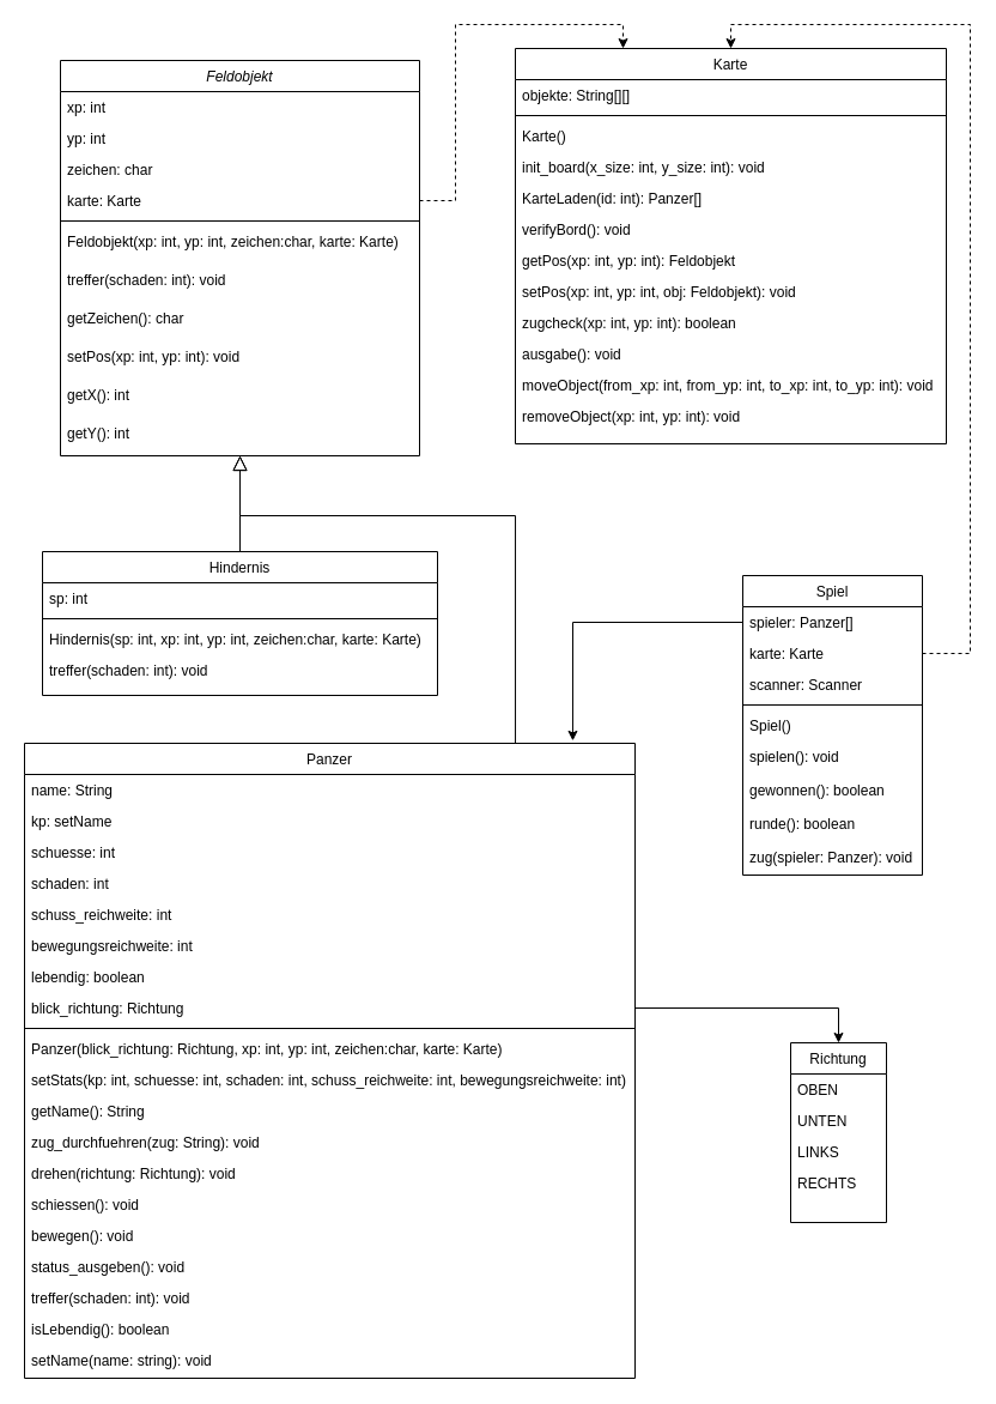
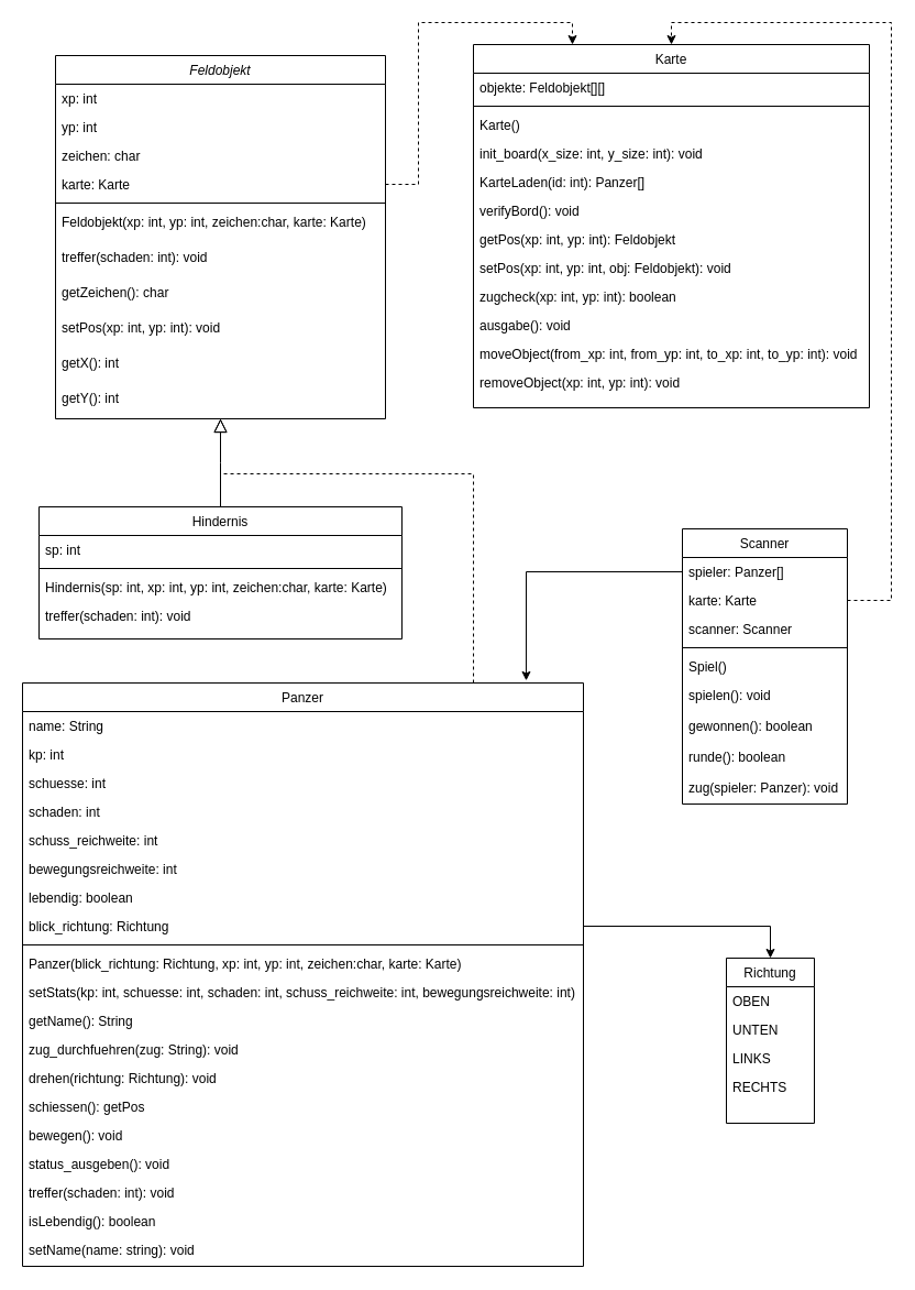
  <mxCell id="0" />
  <mxCell id="1" parent="0" />
  <mxCell id="2" value="Feldobjekt" style="swimlane;fontStyle=2;align=center;verticalAlign=top;childLayout=stackLayout;horizontal=1;startSize=26;horizontalStack=0;resizeParent=1;resizeLast=0;collapsible=1;marginBottom=0;rounded=0;shadow=0;strokeWidth=1;" parent="1" vertex="1"><mxGeometry x="50" y="50" width="300" height="330" as="geometry"><mxRectangle x="230" y="140" width="160" height="26" as="alternateBounds" /></mxGeometry></mxCell>
  <mxCell id="3" value="xp: int" style="text;align=left;verticalAlign=top;spacingLeft=4;spacingRight=4;overflow=hidden;rotatable=0;points=[[0,0.5],[1,0.5]];portConstraint=eastwest;" parent="2" vertex="1"><mxGeometry y="26" width="300" height="26" as="geometry" /></mxCell>
  <mxCell id="4" value="yp: int" style="text;align=left;verticalAlign=top;spacingLeft=4;spacingRight=4;overflow=hidden;rotatable=0;points=[[0,0.5],[1,0.5]];portConstraint=eastwest;rounded=0;shadow=0;html=0;" parent="2" vertex="1"><mxGeometry y="52" width="300" height="26" as="geometry" /></mxCell>
  <mxCell id="5" value="zeichen: char" style="text;align=left;verticalAlign=top;spacingLeft=4;spacingRight=4;overflow=hidden;rotatable=0;points=[[0,0.5],[1,0.5]];portConstraint=eastwest;rounded=0;shadow=0;html=0;" parent="2" vertex="1"><mxGeometry y="78" width="300" height="26" as="geometry" /></mxCell>
  <mxCell id="6" value="karte: Karte" style="text;align=left;verticalAlign=top;spacingLeft=4;spacingRight=4;overflow=hidden;rotatable=0;points=[[0,0.5],[1,0.5]];portConstraint=eastwest;rounded=0;shadow=0;html=0;" vertex="1" parent="2"><mxGeometry y="104" width="300" height="26" as="geometry" /></mxCell>
  <mxCell id="7" value="" style="line;html=1;strokeWidth=1;align=left;verticalAlign=middle;spacingTop=-1;spacingLeft=3;spacingRight=3;rotatable=0;labelPosition=right;points=[];portConstraint=eastwest;" parent="2" vertex="1"><mxGeometry y="130" width="300" height="8" as="geometry" /></mxCell>
  <mxCell id="8" value="Feldobjekt(xp: int, yp: int, zeichen:char, karte: Karte)" style="text;align=left;verticalAlign=top;spacingLeft=4;spacingRight=4;overflow=hidden;rotatable=0;points=[[0,0.5],[1,0.5]];portConstraint=eastwest;" parent="2" vertex="1"><mxGeometry y="138" width="300" height="32" as="geometry" /></mxCell>
  <mxCell id="9" value="treffer(schaden: int): void" style="text;align=left;verticalAlign=top;spacingLeft=4;spacingRight=4;overflow=hidden;rotatable=0;points=[[0,0.5],[1,0.5]];portConstraint=eastwest;" vertex="1" parent="2"><mxGeometry y="170" width="300" height="32" as="geometry" /></mxCell>
  <mxCell id="10" value="getZeichen(): char" style="text;align=left;verticalAlign=top;spacingLeft=4;spacingRight=4;overflow=hidden;rotatable=0;points=[[0,0.5],[1,0.5]];portConstraint=eastwest;" vertex="1" parent="2"><mxGeometry y="202" width="300" height="32" as="geometry" /></mxCell>
  <mxCell id="11" value="setPos(xp: int, yp: int): void" style="text;align=left;verticalAlign=top;spacingLeft=4;spacingRight=4;overflow=hidden;rotatable=0;points=[[0,0.5],[1,0.5]];portConstraint=eastwest;" vertex="1" parent="2"><mxGeometry y="234" width="300" height="32" as="geometry" /></mxCell>
  <mxCell id="12" value="getX(): int" style="text;align=left;verticalAlign=top;spacingLeft=4;spacingRight=4;overflow=hidden;rotatable=0;points=[[0,0.5],[1,0.5]];portConstraint=eastwest;" vertex="1" parent="2"><mxGeometry y="266" width="300" height="32" as="geometry" /></mxCell>
  <mxCell id="13" value="getY(): int" style="text;align=left;verticalAlign=top;spacingLeft=4;spacingRight=4;overflow=hidden;rotatable=0;points=[[0,0.5],[1,0.5]];portConstraint=eastwest;" vertex="1" parent="2"><mxGeometry y="298" width="300" height="32" as="geometry" /></mxCell>
  <mxCell id="14" value="Hindernis" style="swimlane;fontStyle=0;align=center;verticalAlign=top;childLayout=stackLayout;horizontal=1;startSize=26;horizontalStack=0;resizeParent=1;resizeLast=0;collapsible=1;marginBottom=0;rounded=0;shadow=0;strokeWidth=1;" parent="1" vertex="1"><mxGeometry x="35" y="460" width="330" height="120" as="geometry"><mxRectangle x="130" y="380" width="160" height="26" as="alternateBounds" /></mxGeometry></mxCell>
  <mxCell id="15" value="sp: int" style="text;align=left;verticalAlign=top;spacingLeft=4;spacingRight=4;overflow=hidden;rotatable=0;points=[[0,0.5],[1,0.5]];portConstraint=eastwest;" parent="14" vertex="1"><mxGeometry y="26" width="330" height="26" as="geometry" /></mxCell>
  <mxCell id="16" value="" style="line;html=1;strokeWidth=1;align=left;verticalAlign=middle;spacingTop=-1;spacingLeft=3;spacingRight=3;rotatable=0;labelPosition=right;points=[];portConstraint=eastwest;" parent="14" vertex="1"><mxGeometry y="52" width="330" height="8" as="geometry" /></mxCell>
  <mxCell id="17" value="Hindernis(sp: int, xp: int, yp: int, zeichen:char, karte: Karte)" style="text;align=left;verticalAlign=top;spacingLeft=4;spacingRight=4;overflow=hidden;rotatable=0;points=[[0,0.5],[1,0.5]];portConstraint=eastwest;" parent="14" vertex="1"><mxGeometry y="60" width="330" height="26" as="geometry" /></mxCell>
  <mxCell id="18" value="treffer(schaden: int): void" style="text;align=left;verticalAlign=top;spacingLeft=4;spacingRight=4;overflow=hidden;rotatable=0;points=[[0,0.5],[1,0.5]];portConstraint=eastwest;fontStyle=0" parent="14" vertex="1"><mxGeometry y="86" width="330" height="26" as="geometry" /></mxCell>
  <mxCell id="19" value="" style="endArrow=block;endSize=10;endFill=0;shadow=0;strokeWidth=1;rounded=0;edgeStyle=elbowEdgeStyle;elbow=vertical;" parent="1" source="14" target="2" edge="1"><mxGeometry width="160" relative="1" as="geometry"><mxPoint x="210" y="213" as="sourcePoint" /><mxPoint x="210" y="213" as="targetPoint" /></mxGeometry></mxCell>
  <mxCell id="20" value="Panzer" style="swimlane;fontStyle=0;align=center;verticalAlign=top;childLayout=stackLayout;horizontal=1;startSize=26;horizontalStack=0;resizeParent=1;resizeLast=0;collapsible=1;marginBottom=0;rounded=0;shadow=0;strokeWidth=1;" parent="1" vertex="1"><mxGeometry x="20" y="620" width="510" height="530" as="geometry"><mxRectangle x="340" y="380" width="170" height="26" as="alternateBounds" /></mxGeometry></mxCell>
  <mxCell id="21" value="name: String&#10;" style="text;align=left;verticalAlign=top;spacingLeft=4;spacingRight=4;overflow=hidden;rotatable=0;points=[[0,0.5],[1,0.5]];portConstraint=eastwest;" parent="20" vertex="1"><mxGeometry y="26" width="510" height="26" as="geometry" /></mxCell>
- <mxCell id="22" value="kp: setName" style="text;align=left;verticalAlign=top;spacingLeft=4;spacingRight=4;overflow=hidden;rotatable=0;points=[[0,0.5],[1,0.5]];portConstraint=eastwest;" vertex="1" parent="20"><mxGeometry y="52" width="510" height="26" as="geometry" /></mxCell>
+ <mxCell id="22" value="kp: int" style="text;align=left;verticalAlign=top;spacingLeft=4;spacingRight=4;overflow=hidden;rotatable=0;points=[[0,0.5],[1,0.5]];portConstraint=eastwest;" vertex="1" parent="20"><mxGeometry y="52" width="510" height="26" as="geometry" /></mxCell>
  <mxCell id="23" value="schuesse: int" style="text;align=left;verticalAlign=top;spacingLeft=4;spacingRight=4;overflow=hidden;rotatable=0;points=[[0,0.5],[1,0.5]];portConstraint=eastwest;" vertex="1" parent="20"><mxGeometry y="78" width="510" height="26" as="geometry" /></mxCell>
  <mxCell id="24" value="schaden: int" style="text;align=left;verticalAlign=top;spacingLeft=4;spacingRight=4;overflow=hidden;rotatable=0;points=[[0,0.5],[1,0.5]];portConstraint=eastwest;" vertex="1" parent="20"><mxGeometry y="104" width="510" height="26" as="geometry" /></mxCell>
  <mxCell id="25" value="schuss_reichweite: int" style="text;align=left;verticalAlign=top;spacingLeft=4;spacingRight=4;overflow=hidden;rotatable=0;points=[[0,0.5],[1,0.5]];portConstraint=eastwest;" vertex="1" parent="20"><mxGeometry y="130" width="510" height="26" as="geometry" /></mxCell>
  <mxCell id="26" value="bewegungsreichweite: int" style="text;align=left;verticalAlign=top;spacingLeft=4;spacingRight=4;overflow=hidden;rotatable=0;points=[[0,0.5],[1,0.5]];portConstraint=eastwest;" vertex="1" parent="20"><mxGeometry y="156" width="510" height="26" as="geometry" /></mxCell>
  <mxCell id="27" value="lebendig: boolean" style="text;align=left;verticalAlign=top;spacingLeft=4;spacingRight=4;overflow=hidden;rotatable=0;points=[[0,0.5],[1,0.5]];portConstraint=eastwest;" vertex="1" parent="20"><mxGeometry y="182" width="510" height="26" as="geometry" /></mxCell>
  <mxCell id="28" value="blick_richtung: Richtung" style="text;align=left;verticalAlign=top;spacingLeft=4;spacingRight=4;overflow=hidden;rotatable=0;points=[[0,0.5],[1,0.5]];portConstraint=eastwest;" vertex="1" parent="20"><mxGeometry y="208" width="510" height="26" as="geometry" /></mxCell>
  <mxCell id="29" value="" style="line;html=1;strokeWidth=1;align=left;verticalAlign=middle;spacingTop=-1;spacingLeft=3;spacingRight=3;rotatable=0;labelPosition=right;points=[];portConstraint=eastwest;" parent="20" vertex="1"><mxGeometry y="234" width="510" height="8" as="geometry" /></mxCell>
  <mxCell id="30" value="Panzer(blick_richtung: Richtung, xp: int, yp: int, zeichen:char, karte: Karte)" style="text;align=left;verticalAlign=top;spacingLeft=4;spacingRight=4;overflow=hidden;rotatable=0;points=[[0,0.5],[1,0.5]];portConstraint=eastwest;" vertex="1" parent="20"><mxGeometry y="242" width="510" height="26" as="geometry" /></mxCell>
  <mxCell id="31" value="setStats(kp: int, schuesse: int, schaden: int, schuss_reichweite: int, bewegungsreichweite: int)" style="text;align=left;verticalAlign=top;spacingLeft=4;spacingRight=4;overflow=hidden;rotatable=0;points=[[0,0.5],[1,0.5]];portConstraint=eastwest;" vertex="1" parent="20"><mxGeometry y="268" width="510" height="26" as="geometry" /></mxCell>
  <mxCell id="32" value="getName(): String" style="text;align=left;verticalAlign=top;spacingLeft=4;spacingRight=4;overflow=hidden;rotatable=0;points=[[0,0.5],[1,0.5]];portConstraint=eastwest;" vertex="1" parent="20"><mxGeometry y="294" width="510" height="26" as="geometry" /></mxCell>
  <mxCell id="33" value="zug_durchfuehren(zug: String): void" style="text;align=left;verticalAlign=top;spacingLeft=4;spacingRight=4;overflow=hidden;rotatable=0;points=[[0,0.5],[1,0.5]];portConstraint=eastwest;" vertex="1" parent="20"><mxGeometry y="320" width="510" height="26" as="geometry" /></mxCell>
  <mxCell id="34" value="drehen(richtung: Richtung): void" style="text;align=left;verticalAlign=top;spacingLeft=4;spacingRight=4;overflow=hidden;rotatable=0;points=[[0,0.5],[1,0.5]];portConstraint=eastwest;" vertex="1" parent="20"><mxGeometry y="346" width="510" height="26" as="geometry" /></mxCell>
- <mxCell id="35" value="schiessen(): void" style="text;align=left;verticalAlign=top;spacingLeft=4;spacingRight=4;overflow=hidden;rotatable=0;points=[[0,0.5],[1,0.5]];portConstraint=eastwest;" vertex="1" parent="20"><mxGeometry y="372" width="510" height="26" as="geometry" /></mxCell>
+ <mxCell id="35" value="schiessen(): getPos" style="text;align=left;verticalAlign=top;spacingLeft=4;spacingRight=4;overflow=hidden;rotatable=0;points=[[0,0.5],[1,0.5]];portConstraint=eastwest;" vertex="1" parent="20"><mxGeometry y="372" width="510" height="26" as="geometry" /></mxCell>
  <mxCell id="36" value="bewegen(): void" style="text;align=left;verticalAlign=top;spacingLeft=4;spacingRight=4;overflow=hidden;rotatable=0;points=[[0,0.5],[1,0.5]];portConstraint=eastwest;" vertex="1" parent="20"><mxGeometry y="398" width="510" height="26" as="geometry" /></mxCell>
  <mxCell id="37" value="status_ausgeben(): void" style="text;align=left;verticalAlign=top;spacingLeft=4;spacingRight=4;overflow=hidden;rotatable=0;points=[[0,0.5],[1,0.5]];portConstraint=eastwest;" vertex="1" parent="20"><mxGeometry y="424" width="510" height="26" as="geometry" /></mxCell>
  <mxCell id="38" value="treffer(schaden: int): void" style="text;align=left;verticalAlign=top;spacingLeft=4;spacingRight=4;overflow=hidden;rotatable=0;points=[[0,0.5],[1,0.5]];portConstraint=eastwest;" vertex="1" parent="20"><mxGeometry y="450" width="510" height="26" as="geometry" /></mxCell>
  <mxCell id="39" value="isLebendig(): boolean" style="text;align=left;verticalAlign=top;spacingLeft=4;spacingRight=4;overflow=hidden;rotatable=0;points=[[0,0.5],[1,0.5]];portConstraint=eastwest;" vertex="1" parent="20"><mxGeometry y="476" width="510" height="26" as="geometry" /></mxCell>
  <mxCell id="40" value="setName(name: string): void" style="text;align=left;verticalAlign=top;spacingLeft=4;spacingRight=4;overflow=hidden;rotatable=0;points=[[0,0.5],[1,0.5]];portConstraint=eastwest;" vertex="1" parent="20"><mxGeometry y="502" width="510" height="26" as="geometry" /></mxCell>
- <mxCell id="41" value="" style="endArrow=block;endSize=10;endFill=0;shadow=0;strokeWidth=1;rounded=0;edgeStyle=elbowEdgeStyle;elbow=vertical;exitX=0.804;exitY=0;exitDx=0;exitDy=0;exitPerimeter=0;entryX=0.5;entryY=1;entryDx=0;entryDy=0;" parent="1" source="20" target="2" edge="1"><mxGeometry width="160" relative="1" as="geometry"><mxPoint x="220" y="383" as="sourcePoint" /><mxPoint x="320" y="440" as="targetPoint" /><Array as="points"><mxPoint x="320" y="430" /><mxPoint x="300" y="440" /></Array></mxGeometry></mxCell>
+ <mxCell id="41" value="" style="endArrow=block;endSize=10;endFill=0;shadow=0;strokeWidth=1;rounded=0;edgeStyle=elbowEdgeStyle;elbow=vertical;exitX=0.804;exitY=0;exitDx=0;exitDy=0;exitPerimeter=0;entryX=0.5;entryY=1;entryDx=0;entryDy=0;dashed=1;" parent="1" source="20" target="2" edge="1"><mxGeometry width="160" relative="1" as="geometry"><mxPoint x="220" y="383" as="sourcePoint" /><mxPoint x="320" y="440" as="targetPoint" /><Array as="points"><mxPoint x="320" y="430" /><mxPoint x="300" y="440" /></Array></mxGeometry></mxCell>
  <mxCell id="42" value="Richtung" style="swimlane;fontStyle=0;align=center;verticalAlign=top;childLayout=stackLayout;horizontal=1;startSize=26;horizontalStack=0;resizeParent=1;resizeLast=0;collapsible=1;marginBottom=0;rounded=0;shadow=0;strokeWidth=1;" vertex="1" parent="1"><mxGeometry x="660" y="870" width="80" height="150" as="geometry"><mxRectangle x="130" y="380" width="160" height="26" as="alternateBounds" /></mxGeometry></mxCell>
  <mxCell id="43" value="OBEN" style="text;align=left;verticalAlign=top;spacingLeft=4;spacingRight=4;overflow=hidden;rotatable=0;points=[[0,0.5],[1,0.5]];portConstraint=eastwest;" vertex="1" parent="42"><mxGeometry y="26" width="80" height="26" as="geometry" /></mxCell>
  <mxCell id="44" value="UNTEN" style="text;align=left;verticalAlign=top;spacingLeft=4;spacingRight=4;overflow=hidden;rotatable=0;points=[[0,0.5],[1,0.5]];portConstraint=eastwest;" vertex="1" parent="42"><mxGeometry y="52" width="80" height="26" as="geometry" /></mxCell>
  <mxCell id="45" value="LINKS" style="text;align=left;verticalAlign=top;spacingLeft=4;spacingRight=4;overflow=hidden;rotatable=0;points=[[0,0.5],[1,0.5]];portConstraint=eastwest;" vertex="1" parent="42"><mxGeometry y="78" width="80" height="26" as="geometry" /></mxCell>
  <mxCell id="46" value="RECHTS" style="text;align=left;verticalAlign=top;spacingLeft=4;spacingRight=4;overflow=hidden;rotatable=0;points=[[0,0.5],[1,0.5]];portConstraint=eastwest;" vertex="1" parent="42"><mxGeometry y="104" width="80" height="26" as="geometry" /></mxCell>
  <mxCell id="47" style="edgeStyle=orthogonalEdgeStyle;rounded=0;orthogonalLoop=1;jettySize=auto;html=1;dashed=0;entryX=0.5;entryY=0;entryDx=0;entryDy=0;" edge="1" parent="1" source="28" target="42"><mxGeometry relative="1" as="geometry" /></mxCell>
  <mxCell id="48" value="Karte" style="swimlane;fontStyle=0;align=center;verticalAlign=top;childLayout=stackLayout;horizontal=1;startSize=26;horizontalStack=0;resizeParent=1;resizeLast=0;collapsible=1;marginBottom=0;rounded=0;shadow=0;strokeWidth=1;" vertex="1" parent="1"><mxGeometry x="430" y="40" width="360" height="330" as="geometry"><mxRectangle x="440" y="30" width="160" height="26" as="alternateBounds" /></mxGeometry></mxCell>
- <mxCell id="49" value="objekte: String[][]" style="text;align=left;verticalAlign=top;spacingLeft=4;spacingRight=4;overflow=hidden;rotatable=0;points=[[0,0.5],[1,0.5]];portConstraint=eastwest;" vertex="1" parent="48"><mxGeometry y="26" width="360" height="26" as="geometry" /></mxCell>
+ <mxCell id="49" value="objekte: Feldobjekt[][]" style="text;align=left;verticalAlign=top;spacingLeft=4;spacingRight=4;overflow=hidden;rotatable=0;points=[[0,0.5],[1,0.5]];portConstraint=eastwest;" vertex="1" parent="48"><mxGeometry y="26" width="360" height="26" as="geometry" /></mxCell>
  <mxCell id="50" value="" style="line;html=1;strokeWidth=1;align=left;verticalAlign=middle;spacingTop=-1;spacingLeft=3;spacingRight=3;rotatable=0;labelPosition=right;points=[];portConstraint=eastwest;" vertex="1" parent="48"><mxGeometry y="52" width="360" height="8" as="geometry" /></mxCell>
  <mxCell id="51" value="Karte()" style="text;align=left;verticalAlign=top;spacingLeft=4;spacingRight=4;overflow=hidden;rotatable=0;points=[[0,0.5],[1,0.5]];portConstraint=eastwest;" vertex="1" parent="48"><mxGeometry y="60" width="360" height="26" as="geometry" /></mxCell>
  <mxCell id="52" value="init_board(x_size: int, y_size: int): void" style="text;align=left;verticalAlign=top;spacingLeft=4;spacingRight=4;overflow=hidden;rotatable=0;points=[[0,0.5],[1,0.5]];portConstraint=eastwest;fontStyle=0" vertex="1" parent="48"><mxGeometry y="86" width="360" height="26" as="geometry" /></mxCell>
  <mxCell id="53" value="KarteLaden(id: int): Panzer[]" style="text;align=left;verticalAlign=top;spacingLeft=4;spacingRight=4;overflow=hidden;rotatable=0;points=[[0,0.5],[1,0.5]];portConstraint=eastwest;fontStyle=0" vertex="1" parent="48"><mxGeometry y="112" width="360" height="26" as="geometry" /></mxCell>
  <mxCell id="54" value="verifyBord(): void" style="text;align=left;verticalAlign=top;spacingLeft=4;spacingRight=4;overflow=hidden;rotatable=0;points=[[0,0.5],[1,0.5]];portConstraint=eastwest;fontStyle=0" vertex="1" parent="48"><mxGeometry y="138" width="360" height="26" as="geometry" /></mxCell>
  <mxCell id="55" value="getPos(xp: int, yp: int): Feldobjekt" style="text;align=left;verticalAlign=top;spacingLeft=4;spacingRight=4;overflow=hidden;rotatable=0;points=[[0,0.5],[1,0.5]];portConstraint=eastwest;fontStyle=0" vertex="1" parent="48"><mxGeometry y="164" width="360" height="26" as="geometry" /></mxCell>
  <mxCell id="56" value="setPos(xp: int, yp: int, obj: Feldobjekt): void" style="text;align=left;verticalAlign=top;spacingLeft=4;spacingRight=4;overflow=hidden;rotatable=0;points=[[0,0.5],[1,0.5]];portConstraint=eastwest;fontStyle=0" vertex="1" parent="48"><mxGeometry y="190" width="360" height="26" as="geometry" /></mxCell>
  <mxCell id="57" value="zugcheck(xp: int, yp: int): boolean" style="text;align=left;verticalAlign=top;spacingLeft=4;spacingRight=4;overflow=hidden;rotatable=0;points=[[0,0.5],[1,0.5]];portConstraint=eastwest;fontStyle=0" vertex="1" parent="48"><mxGeometry y="216" width="360" height="26" as="geometry" /></mxCell>
  <mxCell id="58" value="ausgabe(): void" style="text;align=left;verticalAlign=top;spacingLeft=4;spacingRight=4;overflow=hidden;rotatable=0;points=[[0,0.5],[1,0.5]];portConstraint=eastwest;fontStyle=0" vertex="1" parent="48"><mxGeometry y="242" width="360" height="26" as="geometry" /></mxCell>
  <mxCell id="59" value="moveObject(from_xp: int, from_yp: int, to_xp: int, to_yp: int): void" style="text;align=left;verticalAlign=top;spacingLeft=4;spacingRight=4;overflow=hidden;rotatable=0;points=[[0,0.5],[1,0.5]];portConstraint=eastwest;fontStyle=0" vertex="1" parent="48"><mxGeometry y="268" width="360" height="26" as="geometry" /></mxCell>
  <mxCell id="60" value="removeObject(xp: int, yp: int): void" style="text;align=left;verticalAlign=top;spacingLeft=4;spacingRight=4;overflow=hidden;rotatable=0;points=[[0,0.5],[1,0.5]];portConstraint=eastwest;fontStyle=0" vertex="1" parent="48"><mxGeometry y="294" width="360" height="26" as="geometry" /></mxCell>
  <mxCell id="61" style="edgeStyle=orthogonalEdgeStyle;rounded=0;orthogonalLoop=1;jettySize=auto;html=1;entryX=0.5;entryY=0;entryDx=0;entryDy=0;dashed=1;exitX=1;exitY=0.5;exitDx=0;exitDy=0;" edge="1" parent="1" source="64" target="48"><mxGeometry relative="1" as="geometry"><Array as="points"><mxPoint x="810" y="545" /><mxPoint x="810" y="20" /><mxPoint x="610" y="20" /></Array></mxGeometry></mxCell>
- <mxCell id="62" value="Spiel" style="swimlane;fontStyle=0;align=center;verticalAlign=top;childLayout=stackLayout;horizontal=1;startSize=26;horizontalStack=0;resizeParent=1;resizeLast=0;collapsible=1;marginBottom=0;rounded=0;shadow=0;strokeWidth=1;" vertex="1" parent="1"><mxGeometry x="620" y="480" width="150" height="250" as="geometry"><mxRectangle x="130" y="380" width="160" height="26" as="alternateBounds" /></mxGeometry></mxCell>
+ <mxCell id="62" value="Scanner" style="swimlane;fontStyle=0;align=center;verticalAlign=top;childLayout=stackLayout;horizontal=1;startSize=26;horizontalStack=0;resizeParent=1;resizeLast=0;collapsible=1;marginBottom=0;rounded=0;shadow=0;strokeWidth=1;" vertex="1" parent="1"><mxGeometry x="620" y="480" width="150" height="250" as="geometry"><mxRectangle x="130" y="380" width="160" height="26" as="alternateBounds" /></mxGeometry></mxCell>
  <mxCell id="63" value="spieler: Panzer[]" style="text;align=left;verticalAlign=top;spacingLeft=4;spacingRight=4;overflow=hidden;rotatable=0;points=[[0,0.5],[1,0.5]];portConstraint=eastwest;" vertex="1" parent="62"><mxGeometry y="26" width="150" height="26" as="geometry" /></mxCell>
  <mxCell id="64" value="karte: Karte" style="text;align=left;verticalAlign=top;spacingLeft=4;spacingRight=4;overflow=hidden;rotatable=0;points=[[0,0.5],[1,0.5]];portConstraint=eastwest;" vertex="1" parent="62"><mxGeometry y="52" width="150" height="26" as="geometry" /></mxCell>
  <mxCell id="65" value="scanner: Scanner" style="text;align=left;verticalAlign=top;spacingLeft=4;spacingRight=4;overflow=hidden;rotatable=0;points=[[0,0.5],[1,0.5]];portConstraint=eastwest;" vertex="1" parent="62"><mxGeometry y="78" width="150" height="26" as="geometry" /></mxCell>
  <mxCell id="66" value="" style="line;html=1;strokeWidth=1;align=left;verticalAlign=middle;spacingTop=-1;spacingLeft=3;spacingRight=3;rotatable=0;labelPosition=right;points=[];portConstraint=eastwest;" vertex="1" parent="62"><mxGeometry y="104" width="150" height="8" as="geometry" /></mxCell>
  <mxCell id="67" value="Spiel()" style="text;align=left;verticalAlign=top;spacingLeft=4;spacingRight=4;overflow=hidden;rotatable=0;points=[[0,0.5],[1,0.5]];portConstraint=eastwest;" vertex="1" parent="62"><mxGeometry y="112" width="150" height="26" as="geometry" /></mxCell>
  <mxCell id="68" value="spielen(): void" style="text;align=left;verticalAlign=top;spacingLeft=4;spacingRight=4;overflow=hidden;rotatable=0;points=[[0,0.5],[1,0.5]];portConstraint=eastwest;fontStyle=0" vertex="1" parent="62"><mxGeometry y="138" width="150" height="28" as="geometry" /></mxCell>
  <mxCell id="69" value="gewonnen(): boolean" style="text;align=left;verticalAlign=top;spacingLeft=4;spacingRight=4;overflow=hidden;rotatable=0;points=[[0,0.5],[1,0.5]];portConstraint=eastwest;fontStyle=0" vertex="1" parent="62"><mxGeometry y="166" width="150" height="28" as="geometry" /></mxCell>
  <mxCell id="70" value="runde(): boolean" style="text;align=left;verticalAlign=top;spacingLeft=4;spacingRight=4;overflow=hidden;rotatable=0;points=[[0,0.5],[1,0.5]];portConstraint=eastwest;fontStyle=0" vertex="1" parent="62"><mxGeometry y="194" width="150" height="28" as="geometry" /></mxCell>
  <mxCell id="71" value="zug(spieler: Panzer): void" style="text;align=left;verticalAlign=top;spacingLeft=4;spacingRight=4;overflow=hidden;rotatable=0;points=[[0,0.5],[1,0.5]];portConstraint=eastwest;fontStyle=0" vertex="1" parent="62"><mxGeometry y="222" width="150" height="28" as="geometry" /></mxCell>
  <mxCell id="72" style="edgeStyle=orthogonalEdgeStyle;rounded=0;orthogonalLoop=1;jettySize=auto;html=1;entryX=0.898;entryY=-0.004;entryDx=0;entryDy=0;entryPerimeter=0;dashed=0;" edge="1" parent="1" source="63" target="20"><mxGeometry relative="1" as="geometry" /></mxCell>
  <mxCell id="73" style="edgeStyle=orthogonalEdgeStyle;rounded=0;orthogonalLoop=1;jettySize=auto;html=1;exitX=1;exitY=0.5;exitDx=0;exitDy=0;entryX=0.25;entryY=0;entryDx=0;entryDy=0;dashed=1;" edge="1" parent="1" source="6" target="48"><mxGeometry relative="1" as="geometry"><Array as="points"><mxPoint x="380" y="167" /><mxPoint x="380" y="20" /><mxPoint x="520" y="20" /></Array></mxGeometry></mxCell>
